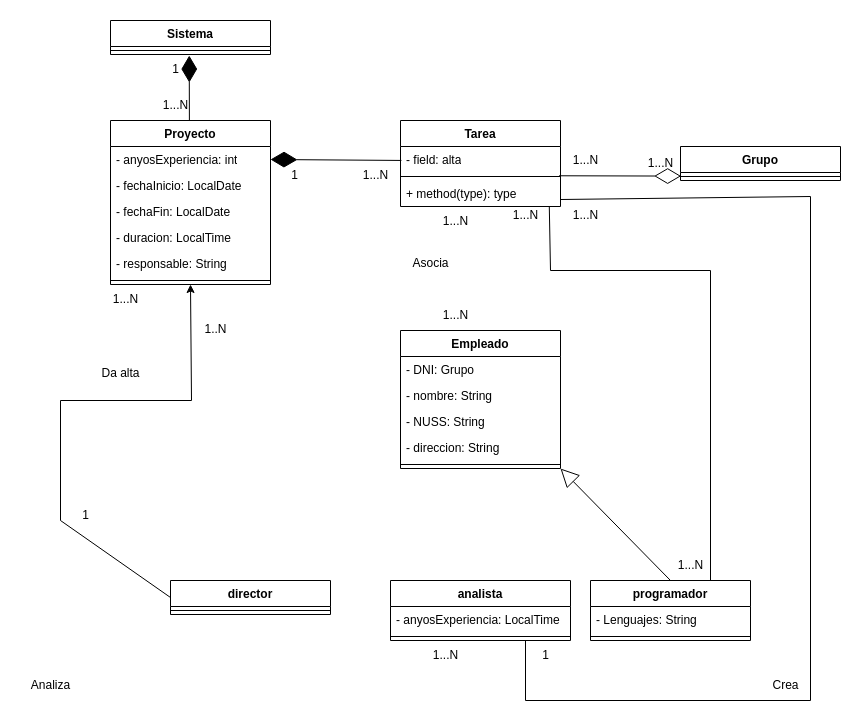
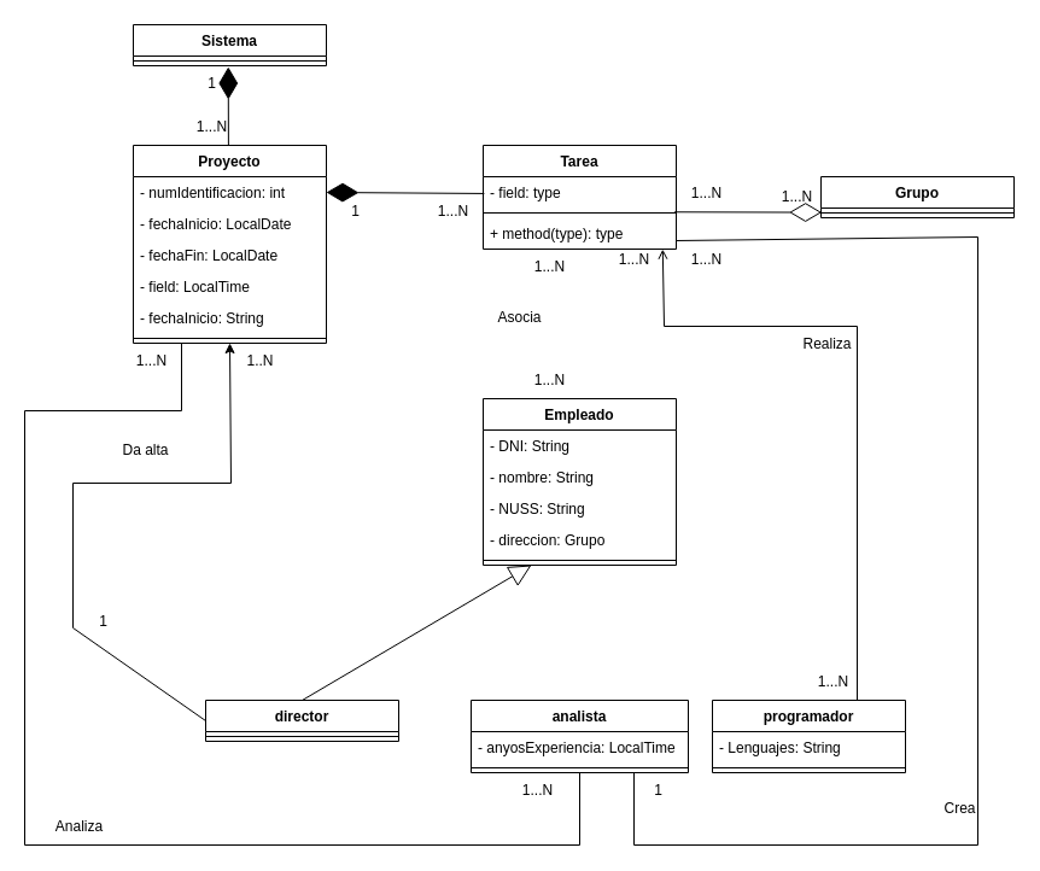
  <mxCell id="0" />
  <mxCell id="1" parent="0" />
  <mxCell id="2" value="Proyecto" style="swimlane;fontStyle=1;align=center;verticalAlign=top;childLayout=stackLayout;horizontal=1;startSize=26;horizontalStack=0;resizeParent=1;resizeParentMax=0;resizeLast=0;collapsible=1;marginBottom=0;whiteSpace=wrap;html=1;" parent="1" vertex="1"><mxGeometry x="110" y="120" width="160" height="164" as="geometry" /></mxCell>
- <mxCell id="3" value="- anyosExperiencia: int" style="text;strokeColor=none;fillColor=none;align=left;verticalAlign=top;spacingLeft=4;spacingRight=4;overflow=hidden;rotatable=0;points=[[0,0.5],[1,0.5]];portConstraint=eastwest;whiteSpace=wrap;html=1;" parent="2" vertex="1"><mxGeometry y="26" width="160" height="26" as="geometry" /></mxCell>
+ <mxCell id="3" value="- numIdentificacion: int" style="text;strokeColor=none;fillColor=none;align=left;verticalAlign=top;spacingLeft=4;spacingRight=4;overflow=hidden;rotatable=0;points=[[0,0.5],[1,0.5]];portConstraint=eastwest;whiteSpace=wrap;html=1;" parent="2" vertex="1"><mxGeometry y="26" width="160" height="26" as="geometry" /></mxCell>
  <mxCell id="4" value="- fechaInicio: LocalDate" style="text;strokeColor=none;fillColor=none;align=left;verticalAlign=top;spacingLeft=4;spacingRight=4;overflow=hidden;rotatable=0;points=[[0,0.5],[1,0.5]];portConstraint=eastwest;whiteSpace=wrap;html=1;" vertex="1" parent="2"><mxGeometry y="52" width="160" height="26" as="geometry" /></mxCell>
  <mxCell id="5" value="- fechaFin: LocalDate" style="text;strokeColor=none;fillColor=none;align=left;verticalAlign=top;spacingLeft=4;spacingRight=4;overflow=hidden;rotatable=0;points=[[0,0.5],[1,0.5]];portConstraint=eastwest;whiteSpace=wrap;html=1;" vertex="1" parent="2"><mxGeometry y="78" width="160" height="26" as="geometry" /></mxCell>
- <mxCell id="6" value="- duracion: LocalTime" style="text;strokeColor=none;fillColor=none;align=left;verticalAlign=top;spacingLeft=4;spacingRight=4;overflow=hidden;rotatable=0;points=[[0,0.5],[1,0.5]];portConstraint=eastwest;whiteSpace=wrap;html=1;" vertex="1" parent="2"><mxGeometry y="104" width="160" height="26" as="geometry" /></mxCell>
- <mxCell id="7" value="- responsable: String" style="text;strokeColor=none;fillColor=none;align=left;verticalAlign=top;spacingLeft=4;spacingRight=4;overflow=hidden;rotatable=0;points=[[0,0.5],[1,0.5]];portConstraint=eastwest;whiteSpace=wrap;html=1;" vertex="1" parent="2"><mxGeometry y="130" width="160" height="26" as="geometry" /></mxCell>
+ <mxCell id="6" value="- field: LocalTime" style="text;strokeColor=none;fillColor=none;align=left;verticalAlign=top;spacingLeft=4;spacingRight=4;overflow=hidden;rotatable=0;points=[[0,0.5],[1,0.5]];portConstraint=eastwest;whiteSpace=wrap;html=1;" vertex="1" parent="2"><mxGeometry y="104" width="160" height="26" as="geometry" /></mxCell>
+ <mxCell id="7" value="- fechaInicio: String" style="text;strokeColor=none;fillColor=none;align=left;verticalAlign=top;spacingLeft=4;spacingRight=4;overflow=hidden;rotatable=0;points=[[0,0.5],[1,0.5]];portConstraint=eastwest;whiteSpace=wrap;html=1;" vertex="1" parent="2"><mxGeometry y="130" width="160" height="26" as="geometry" /></mxCell>
  <mxCell id="8" value="" style="line;strokeWidth=1;fillColor=none;align=left;verticalAlign=middle;spacingTop=-1;spacingLeft=3;spacingRight=3;rotatable=0;labelPosition=right;points=[];portConstraint=eastwest;strokeColor=inherit;" parent="2" vertex="1"><mxGeometry y="156" width="160" height="8" as="geometry" /></mxCell>
  <mxCell id="9" value="Grupo" style="swimlane;fontStyle=1;align=center;verticalAlign=top;childLayout=stackLayout;horizontal=1;startSize=26;horizontalStack=0;resizeParent=1;resizeParentMax=0;resizeLast=0;collapsible=1;marginBottom=0;whiteSpace=wrap;html=1;" parent="1" vertex="1"><mxGeometry x="680" y="146" width="160" height="34" as="geometry" /></mxCell>
  <mxCell id="10" value="" style="line;strokeWidth=1;fillColor=none;align=left;verticalAlign=middle;spacingTop=-1;spacingLeft=3;spacingRight=3;rotatable=0;labelPosition=right;points=[];portConstraint=eastwest;strokeColor=inherit;" parent="9" vertex="1"><mxGeometry y="26" width="160" height="8" as="geometry" /></mxCell>
  <mxCell id="11" value="Empleado&lt;br&gt;" style="swimlane;fontStyle=1;align=center;verticalAlign=top;childLayout=stackLayout;horizontal=1;startSize=26;horizontalStack=0;resizeParent=1;resizeParentMax=0;resizeLast=0;collapsible=1;marginBottom=0;whiteSpace=wrap;html=1;" vertex="1" parent="1"><mxGeometry x="400" y="330" width="160" height="138" as="geometry" /></mxCell>
- <mxCell id="12" value="- DNI: Grupo" style="text;strokeColor=none;fillColor=none;align=left;verticalAlign=top;spacingLeft=4;spacingRight=4;overflow=hidden;rotatable=0;points=[[0,0.5],[1,0.5]];portConstraint=eastwest;whiteSpace=wrap;html=1;" vertex="1" parent="11"><mxGeometry y="26" width="160" height="26" as="geometry" /></mxCell>
+ <mxCell id="12" value="- DNI: String" style="text;strokeColor=none;fillColor=none;align=left;verticalAlign=top;spacingLeft=4;spacingRight=4;overflow=hidden;rotatable=0;points=[[0,0.5],[1,0.5]];portConstraint=eastwest;whiteSpace=wrap;html=1;" vertex="1" parent="11"><mxGeometry y="26" width="160" height="26" as="geometry" /></mxCell>
  <mxCell id="13" value="- nombre: String" style="text;strokeColor=none;fillColor=none;align=left;verticalAlign=top;spacingLeft=4;spacingRight=4;overflow=hidden;rotatable=0;points=[[0,0.5],[1,0.5]];portConstraint=eastwest;whiteSpace=wrap;html=1;" vertex="1" parent="11"><mxGeometry y="52" width="160" height="26" as="geometry" /></mxCell>
  <mxCell id="14" value="- NUSS: String" style="text;strokeColor=none;fillColor=none;align=left;verticalAlign=top;spacingLeft=4;spacingRight=4;overflow=hidden;rotatable=0;points=[[0,0.5],[1,0.5]];portConstraint=eastwest;whiteSpace=wrap;html=1;" vertex="1" parent="11"><mxGeometry y="78" width="160" height="26" as="geometry" /></mxCell>
- <mxCell id="15" value="- direccion: String" style="text;strokeColor=none;fillColor=none;align=left;verticalAlign=top;spacingLeft=4;spacingRight=4;overflow=hidden;rotatable=0;points=[[0,0.5],[1,0.5]];portConstraint=eastwest;whiteSpace=wrap;html=1;" vertex="1" parent="11"><mxGeometry y="104" width="160" height="26" as="geometry" /></mxCell>
+ <mxCell id="15" value="- direccion: Grupo" style="text;strokeColor=none;fillColor=none;align=left;verticalAlign=top;spacingLeft=4;spacingRight=4;overflow=hidden;rotatable=0;points=[[0,0.5],[1,0.5]];portConstraint=eastwest;whiteSpace=wrap;html=1;" vertex="1" parent="11"><mxGeometry y="104" width="160" height="26" as="geometry" /></mxCell>
  <mxCell id="16" value="" style="line;strokeWidth=1;fillColor=none;align=left;verticalAlign=middle;spacingTop=-1;spacingLeft=3;spacingRight=3;rotatable=0;labelPosition=right;points=[];portConstraint=eastwest;strokeColor=inherit;" vertex="1" parent="11"><mxGeometry y="130" width="160" height="8" as="geometry" /></mxCell>
  <mxCell id="17" value="director" style="swimlane;fontStyle=1;align=center;verticalAlign=top;childLayout=stackLayout;horizontal=1;startSize=26;horizontalStack=0;resizeParent=1;resizeParentMax=0;resizeLast=0;collapsible=1;marginBottom=0;whiteSpace=wrap;html=1;" vertex="1" parent="1"><mxGeometry x="170" y="580" width="160" height="34" as="geometry" /></mxCell>
  <mxCell id="18" value="" style="line;strokeWidth=1;fillColor=none;align=left;verticalAlign=middle;spacingTop=-1;spacingLeft=3;spacingRight=3;rotatable=0;labelPosition=right;points=[];portConstraint=eastwest;strokeColor=inherit;" vertex="1" parent="17"><mxGeometry y="26" width="160" height="8" as="geometry" /></mxCell>
  <mxCell id="19" value="programador" style="swimlane;fontStyle=1;align=center;verticalAlign=top;childLayout=stackLayout;horizontal=1;startSize=26;horizontalStack=0;resizeParent=1;resizeParentMax=0;resizeLast=0;collapsible=1;marginBottom=0;whiteSpace=wrap;html=1;" vertex="1" parent="1"><mxGeometry x="590" y="580" width="160" height="60" as="geometry" /></mxCell>
  <mxCell id="20" value="- Lenguajes: String" style="text;strokeColor=none;fillColor=none;align=left;verticalAlign=top;spacingLeft=4;spacingRight=4;overflow=hidden;rotatable=0;points=[[0,0.5],[1,0.5]];portConstraint=eastwest;whiteSpace=wrap;html=1;" vertex="1" parent="19"><mxGeometry y="26" width="160" height="26" as="geometry" /></mxCell>
  <mxCell id="21" value="" style="line;strokeWidth=1;fillColor=none;align=left;verticalAlign=middle;spacingTop=-1;spacingLeft=3;spacingRight=3;rotatable=0;labelPosition=right;points=[];portConstraint=eastwest;strokeColor=inherit;" vertex="1" parent="19"><mxGeometry y="52" width="160" height="8" as="geometry" /></mxCell>
  <mxCell id="22" value="analista" style="swimlane;fontStyle=1;align=center;verticalAlign=top;childLayout=stackLayout;horizontal=1;startSize=26;horizontalStack=0;resizeParent=1;resizeParentMax=0;resizeLast=0;collapsible=1;marginBottom=0;whiteSpace=wrap;html=1;" vertex="1" parent="1"><mxGeometry x="390" y="580" width="180" height="60" as="geometry" /></mxCell>
  <mxCell id="23" value="- anyosExperiencia: LocalTime" style="text;strokeColor=none;fillColor=none;align=left;verticalAlign=top;spacingLeft=4;spacingRight=4;overflow=hidden;rotatable=0;points=[[0,0.5],[1,0.5]];portConstraint=eastwest;whiteSpace=wrap;html=1;" vertex="1" parent="22"><mxGeometry y="26" width="180" height="26" as="geometry" /></mxCell>
  <mxCell id="24" value="" style="line;strokeWidth=1;fillColor=none;align=left;verticalAlign=middle;spacingTop=-1;spacingLeft=3;spacingRight=3;rotatable=0;labelPosition=right;points=[];portConstraint=eastwest;strokeColor=inherit;" vertex="1" parent="22"><mxGeometry y="52" width="180" height="8" as="geometry" /></mxCell>
  <mxCell id="25" value="Tarea" style="swimlane;fontStyle=1;align=center;verticalAlign=top;childLayout=stackLayout;horizontal=1;startSize=26;horizontalStack=0;resizeParent=1;resizeParentMax=0;resizeLast=0;collapsible=1;marginBottom=0;whiteSpace=wrap;html=1;" vertex="1" parent="1"><mxGeometry x="400" y="120" width="160" height="86" as="geometry" /></mxCell>
- <mxCell id="26" value="- field: alta" style="text;strokeColor=none;fillColor=none;align=left;verticalAlign=top;spacingLeft=4;spacingRight=4;overflow=hidden;rotatable=0;points=[[0,0.5],[1,0.5]];portConstraint=eastwest;whiteSpace=wrap;html=1;" vertex="1" parent="25"><mxGeometry y="26" width="160" height="26" as="geometry" /></mxCell>
+ <mxCell id="26" value="- field: type" style="text;strokeColor=none;fillColor=none;align=left;verticalAlign=top;spacingLeft=4;spacingRight=4;overflow=hidden;rotatable=0;points=[[0,0.5],[1,0.5]];portConstraint=eastwest;whiteSpace=wrap;html=1;" vertex="1" parent="25"><mxGeometry y="26" width="160" height="26" as="geometry" /></mxCell>
  <mxCell id="27" value="" style="line;strokeWidth=1;fillColor=none;align=left;verticalAlign=middle;spacingTop=-1;spacingLeft=3;spacingRight=3;rotatable=0;labelPosition=right;points=[];portConstraint=eastwest;strokeColor=inherit;" vertex="1" parent="25"><mxGeometry y="52" width="160" height="8" as="geometry" /></mxCell>
  <mxCell id="28" value="+ method(type): type" style="text;strokeColor=none;fillColor=none;align=left;verticalAlign=top;spacingLeft=4;spacingRight=4;overflow=hidden;rotatable=0;points=[[0,0.5],[1,0.5]];portConstraint=eastwest;whiteSpace=wrap;html=1;" vertex="1" parent="25"><mxGeometry y="60" width="160" height="26" as="geometry" /></mxCell>
- <mxCell id="30" value="" style="endArrow=block;endSize=16;endFill=0;html=1;rounded=0;exitX=0.5;exitY=0;exitDx=0;exitDy=0;entryX=1;entryY=1;entryDx=0;entryDy=0;" edge="1" parent="1" source="19" target="11"><mxGeometry width="160" relative="1" as="geometry"><mxPoint x="260" y="490" as="sourcePoint" /><mxPoint x="480" y="470" as="targetPoint" /></mxGeometry></mxCell>
+ <mxCell id="29" value="" style="endArrow=block;endSize=16;endFill=0;html=1;rounded=0;exitX=0.5;exitY=0;exitDx=0;exitDy=0;entryX=0.25;entryY=1;entryDx=0;entryDy=0;" edge="1" parent="1" source="17" target="11"><mxGeometry width="160" relative="1" as="geometry"><mxPoint x="350" y="280" as="sourcePoint" /><mxPoint x="440" y="470" as="targetPoint" /></mxGeometry></mxCell>
  <mxCell id="31" value="Sistema" style="swimlane;fontStyle=1;align=center;verticalAlign=top;childLayout=stackLayout;horizontal=1;startSize=26;horizontalStack=0;resizeParent=1;resizeParentMax=0;resizeLast=0;collapsible=1;marginBottom=0;whiteSpace=wrap;html=1;" vertex="1" parent="1"><mxGeometry x="110" y="20" width="160" height="34" as="geometry" /></mxCell>
  <mxCell id="32" value="" style="line;strokeWidth=1;fillColor=none;align=left;verticalAlign=middle;spacingTop=-1;spacingLeft=3;spacingRight=3;rotatable=0;labelPosition=right;points=[];portConstraint=eastwest;strokeColor=inherit;" vertex="1" parent="31"><mxGeometry y="26" width="160" height="8" as="geometry" /></mxCell>
  <mxCell id="33" value="" style="endArrow=classic;html=1;rounded=0;entryX=0.5;entryY=1;entryDx=0;entryDy=0;exitX=0;exitY=0.5;exitDx=0;exitDy=0;" edge="1" parent="1" source="17" target="2"><mxGeometry width="50" height="50" relative="1" as="geometry"><mxPoint x="170" y="619" as="sourcePoint" /><mxPoint x="190.96" y="285.846" as="targetPoint" /><Array as="points"><mxPoint x="60" y="520" /><mxPoint x="60" y="400" /><mxPoint x="191" y="400" /></Array></mxGeometry></mxCell>
  <mxCell id="34" value="Da alta" style="text;html=1;align=center;verticalAlign=middle;resizable=0;points=[];autosize=1;strokeColor=none;fillColor=none;" vertex="1" parent="1"><mxGeometry x="90" y="358" width="60" height="30" as="geometry" /></mxCell>
- <mxCell id="35" value="1..N" style="text;html=1;align=center;verticalAlign=middle;resizable=0;points=[];autosize=1;strokeColor=none;fillColor=none;" vertex="1" parent="1"><mxGeometry x="190" y="314" width="50" height="30" as="geometry" /></mxCell>
+ <mxCell id="35" value="1..N" style="text;html=1;align=center;verticalAlign=middle;resizable=0;points=[];autosize=1;strokeColor=none;fillColor=none;" vertex="1" parent="1"><mxGeometry x="190" y="284" width="50" height="30" as="geometry" /></mxCell>
  <mxCell id="36" value="1" style="text;html=1;align=center;verticalAlign=middle;resizable=0;points=[];autosize=1;strokeColor=none;fillColor=none;" vertex="1" parent="1"><mxGeometry x="70" y="500" width="30" height="30" as="geometry" /></mxCell>
  <mxCell id="37" value="Asocia" style="text;html=1;align=center;verticalAlign=middle;resizable=0;points=[];autosize=1;strokeColor=none;fillColor=none;" vertex="1" parent="1"><mxGeometry x="400" y="248" width="60" height="30" as="geometry" /></mxCell>
  <mxCell id="38" value="1...N" style="text;html=1;align=center;verticalAlign=middle;resizable=0;points=[];autosize=1;strokeColor=none;fillColor=none;" vertex="1" parent="1"><mxGeometry x="430" y="206" width="50" height="30" as="geometry" /></mxCell>
  <mxCell id="39" value="1...N" style="text;html=1;align=center;verticalAlign=middle;resizable=0;points=[];autosize=1;strokeColor=none;fillColor=none;" vertex="1" parent="1"><mxGeometry x="430" y="300" width="50" height="30" as="geometry" /></mxCell>
  <mxCell id="40" value="" style="endArrow=diamondThin;endFill=0;endSize=24;html=1;rounded=0;exitX=-0.028;exitY=1.009;exitDx=0;exitDy=0;exitPerimeter=0;entryX=0.004;entryY=0.45;entryDx=0;entryDy=0;entryPerimeter=0;" edge="1" parent="1" source="42" target="10"><mxGeometry width="160" relative="1" as="geometry"><mxPoint x="490" y="30" as="sourcePoint" /><mxPoint x="660" y="100" as="targetPoint" /></mxGeometry></mxCell>
  <mxCell id="41" value="1...N" style="text;html=1;align=center;verticalAlign=middle;resizable=0;points=[];autosize=1;strokeColor=none;fillColor=none;" vertex="1" parent="1"><mxGeometry x="635" y="148" width="50" height="30" as="geometry" /></mxCell>
  <mxCell id="42" value="1...N" style="text;html=1;align=center;verticalAlign=middle;resizable=0;points=[];autosize=1;strokeColor=none;fillColor=none;" vertex="1" parent="1"><mxGeometry x="560" y="145" width="50" height="30" as="geometry" /></mxCell>
  <mxCell id="43" value="1...N" style="text;html=1;align=center;verticalAlign=middle;resizable=0;points=[];autosize=1;strokeColor=none;fillColor=none;" vertex="1" parent="1"><mxGeometry x="150" y="90" width="50" height="30" as="geometry" /></mxCell>
  <mxCell id="44" value="1" style="text;html=1;align=center;verticalAlign=middle;resizable=0;points=[];autosize=1;strokeColor=none;fillColor=none;" vertex="1" parent="1"><mxGeometry x="160" y="54" width="30" height="30" as="geometry" /></mxCell>
  <mxCell id="45" value="1...N" style="text;html=1;align=center;verticalAlign=middle;resizable=0;points=[];autosize=1;strokeColor=none;fillColor=none;" vertex="1" parent="1"><mxGeometry x="350" y="160" width="50" height="30" as="geometry" /></mxCell>
  <mxCell id="46" value="1" style="text;html=1;align=center;verticalAlign=middle;resizable=0;points=[];autosize=1;strokeColor=none;fillColor=none;" vertex="1" parent="1"><mxGeometry x="278.65" y="160" width="30" height="30" as="geometry" /></mxCell>
- <mxCell id="48" value="Analiza" style="text;html=1;align=center;verticalAlign=middle;resizable=0;points=[];autosize=1;strokeColor=none;fillColor=none;" vertex="1" parent="1"><mxGeometry x="20" y="670" width="60" height="30" as="geometry" /></mxCell>
+ <mxCell id="47" value="" style="endArrow=none;html=1;rounded=0;exitX=0.25;exitY=1;exitDx=0;exitDy=0;entryX=0.5;entryY=1;entryDx=0;entryDy=0;" edge="1" parent="1" source="2" target="22"><mxGeometry width="50" height="50" relative="1" as="geometry"><mxPoint x="340" y="400" as="sourcePoint" /><mxPoint x="680" y="640" as="targetPoint" /><Array as="points"><mxPoint x="150" y="340" /><mxPoint x="20" y="340" /><mxPoint x="20" y="700" /><mxPoint x="480" y="700" /></Array></mxGeometry></mxCell>
+ <mxCell id="48" value="Analiza" style="text;html=1;align=center;verticalAlign=middle;resizable=0;points=[];autosize=1;strokeColor=none;fillColor=none;" vertex="1" parent="1"><mxGeometry x="35" y="670" width="60" height="30" as="geometry" /></mxCell>
  <mxCell id="49" value="1...N" style="text;html=1;align=center;verticalAlign=middle;resizable=0;points=[];autosize=1;strokeColor=none;fillColor=none;" vertex="1" parent="1"><mxGeometry x="420" y="640" width="50" height="30" as="geometry" /></mxCell>
  <mxCell id="50" value="1...N" style="text;html=1;align=center;verticalAlign=middle;resizable=0;points=[];autosize=1;strokeColor=none;fillColor=none;" vertex="1" parent="1"><mxGeometry x="100" y="284" width="50" height="30" as="geometry" /></mxCell>
  <mxCell id="51" value="" style="endArrow=none;html=1;rounded=0;exitX=0.75;exitY=1;exitDx=0;exitDy=0;entryX=1;entryY=0.5;entryDx=0;entryDy=0;" edge="1" parent="1" source="22"><mxGeometry width="50" height="50" relative="1" as="geometry"><mxPoint x="525" y="646" as="sourcePoint" /><mxPoint x="560" y="199" as="targetPoint" /><Array as="points"><mxPoint x="525" y="700" /><mxPoint x="810" y="700" /><mxPoint x="810" y="196" /></Array></mxGeometry></mxCell>
  <mxCell id="52" value="1" style="text;html=1;align=center;verticalAlign=middle;resizable=0;points=[];autosize=1;strokeColor=none;fillColor=none;" vertex="1" parent="1"><mxGeometry x="530" y="640" width="30" height="30" as="geometry" /></mxCell>
  <mxCell id="53" value="1...N" style="text;html=1;align=center;verticalAlign=middle;resizable=0;points=[];autosize=1;strokeColor=none;fillColor=none;" vertex="1" parent="1"><mxGeometry x="560" y="200" width="50" height="30" as="geometry" /></mxCell>
- <mxCell id="54" value="Crea" style="text;html=1;align=center;verticalAlign=middle;resizable=0;points=[];autosize=1;strokeColor=none;fillColor=none;" vertex="1" parent="1"><mxGeometry x="760" y="670" width="50" height="30" as="geometry" /></mxCell>
- <mxCell id="55" value="" style="endArrow=none;html=1;rounded=0;exitX=0.75;exitY=0;exitDx=0;exitDy=0;entryX=0.93;entryY=1.006;entryDx=0;entryDy=0;entryPerimeter=0;" edge="1" parent="1" source="19" target="28"><mxGeometry width="50" height="50" relative="1" as="geometry"><mxPoint x="500" y="420" as="sourcePoint" /><mxPoint x="540" y="270" as="targetPoint" /><Array as="points"><mxPoint x="710" y="270" /><mxPoint x="550" y="270" /></Array></mxGeometry></mxCell>
+ <mxCell id="54" value="Crea" style="text;html=1;align=center;verticalAlign=middle;resizable=0;points=[];autosize=1;strokeColor=none;fillColor=none;" vertex="1" parent="1"><mxGeometry x="770" y="655" width="50" height="30" as="geometry" /></mxCell>
+ <mxCell id="55" value="" style="endArrow=open;html=1;rounded=0;exitX=0.75;exitY=0;exitDx=0;exitDy=0;entryX=0.93;entryY=1.006;entryDx=0;entryDy=0;entryPerimeter=0;" edge="1" parent="1" source="19" target="28"><mxGeometry width="50" height="50" relative="1" as="geometry"><mxPoint x="500" y="420" as="sourcePoint" /><mxPoint x="540" y="270" as="targetPoint" /><Array as="points"><mxPoint x="710" y="270" /><mxPoint x="550" y="270" /></Array></mxGeometry></mxCell>
+ <mxCell id="56" value="Realiza" style="text;html=1;align=center;verticalAlign=middle;resizable=0;points=[];autosize=1;strokeColor=none;fillColor=none;" vertex="1" parent="1"><mxGeometry x="655" y="270" width="60" height="30" as="geometry" /></mxCell>
  <mxCell id="57" value="1...N" style="text;html=1;align=center;verticalAlign=middle;resizable=0;points=[];autosize=1;strokeColor=none;fillColor=none;" vertex="1" parent="1"><mxGeometry x="500" y="200" width="50" height="30" as="geometry" /></mxCell>
  <mxCell id="58" value="1...N" style="text;html=1;align=center;verticalAlign=middle;resizable=0;points=[];autosize=1;strokeColor=none;fillColor=none;" vertex="1" parent="1"><mxGeometry x="665" y="550" width="50" height="30" as="geometry" /></mxCell>
  <mxCell id="59" value="" style="endArrow=diamondThin;endFill=1;endSize=24;html=1;rounded=0;entryX=0.958;entryY=0.035;entryDx=0;entryDy=0;entryPerimeter=0;exitX=0.778;exitY=1.005;exitDx=0;exitDy=0;exitPerimeter=0;" edge="1" parent="1" source="43" target="44"><mxGeometry width="160" relative="1" as="geometry"><mxPoint x="230" y="60" as="sourcePoint" /><mxPoint x="390" y="60" as="targetPoint" /></mxGeometry></mxCell>
  <mxCell id="60" value="" style="endArrow=diamondThin;endFill=1;endSize=24;html=1;rounded=0;entryX=1;entryY=0.5;entryDx=0;entryDy=0;exitX=1.018;exitY=-0.002;exitDx=0;exitDy=0;exitPerimeter=0;" edge="1" parent="1" source="45" target="3"><mxGeometry width="160" relative="1" as="geometry"><mxPoint x="330" y="190" as="sourcePoint" /><mxPoint x="330" y="125" as="targetPoint" /></mxGeometry></mxCell>
